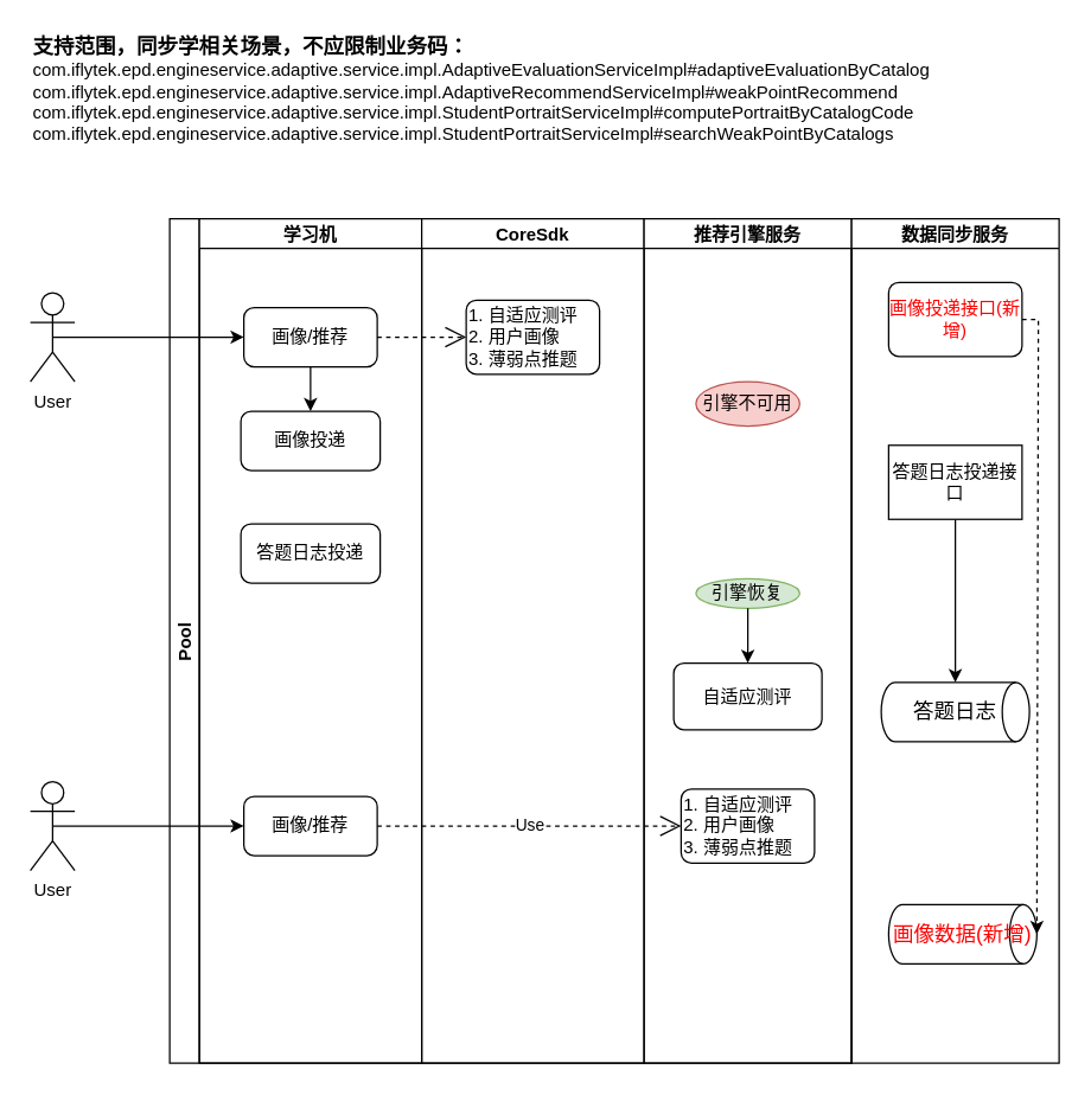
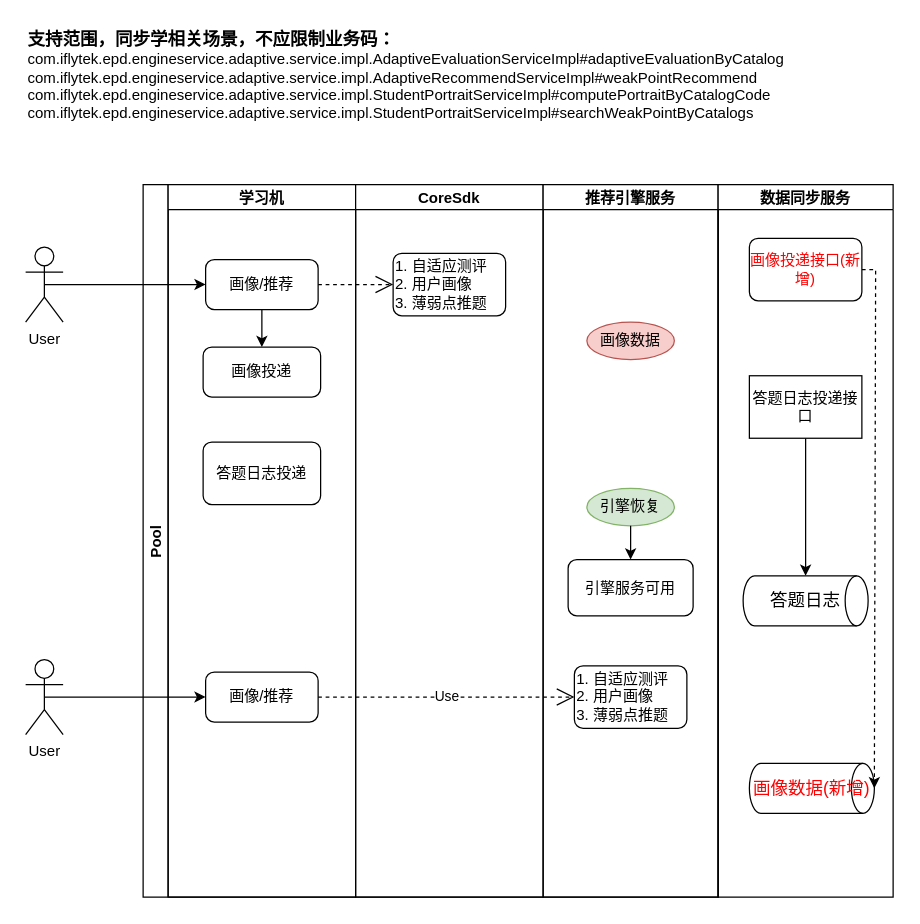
  <mxCell id="0" />
  <mxCell id="1" parent="0" />
  <mxCell id="2" value="Pool" style="swimlane;childLayout=stackLayout;resizeParent=1;resizeParentMax=0;startSize=20;horizontal=0;horizontalStack=1;strokeWidth=1;" vertex="1" parent="1"><mxGeometry x="114" y="147" width="460" height="570" as="geometry" /></mxCell>
  <mxCell id="3" value="学习机" style="swimlane;startSize=20;strokeWidth=1;" vertex="1" parent="2"><mxGeometry x="20" width="150" height="570" as="geometry" /></mxCell>
  <mxCell id="4" style="edgeStyle=orthogonalEdgeStyle;rounded=0;orthogonalLoop=1;jettySize=auto;html=1;exitX=0.5;exitY=1;exitDx=0;exitDy=0;fontFamily=Helvetica;strokeWidth=1;" edge="1" parent="3" source="5" target="6"><mxGeometry relative="1" as="geometry" /></mxCell>
  <mxCell id="5" value="画像/推荐" style="rounded=1;whiteSpace=wrap;html=1;absoluteArcSize=1;arcSize=14;strokeWidth=1;" vertex="1" parent="3"><mxGeometry x="30" y="60" width="90" height="40" as="geometry" /></mxCell>
  <mxCell id="6" value="画像投递" style="rounded=1;whiteSpace=wrap;html=1;absoluteArcSize=1;arcSize=14;strokeWidth=1;fontFamily=Helvetica;" vertex="1" parent="3"><mxGeometry x="28" y="130" width="94" height="40" as="geometry" /></mxCell>
  <mxCell id="7" value="画像/推荐" style="rounded=1;whiteSpace=wrap;html=1;absoluteArcSize=1;arcSize=14;strokeWidth=1;" vertex="1" parent="3"><mxGeometry x="30" y="390" width="90" height="40" as="geometry" /></mxCell>
- <mxCell id="8" value="答题日志投递" style="rounded=1;whiteSpace=wrap;html=1;absoluteArcSize=1;arcSize=14;strokeWidth=1;fontFamily=Helvetica;" vertex="1" parent="3"><mxGeometry x="28" y="206" width="94" height="40" as="geometry" /></mxCell>
+ <mxCell id="8" value="答题日志投递" style="rounded=1;whiteSpace=wrap;html=1;absoluteArcSize=1;arcSize=14;strokeWidth=1;fontFamily=Helvetica;" vertex="1" parent="3"><mxGeometry x="28" y="206" width="94" height="50" as="geometry" /></mxCell>
  <mxCell id="9" value="CoreSdk" style="swimlane;startSize=20;strokeWidth=1;" vertex="1" parent="2"><mxGeometry x="170" width="150" height="570" as="geometry" /></mxCell>
  <mxCell id="10" value="&lt;span&gt;1. 自适应测评&lt;/span&gt;&lt;br&gt;&lt;span&gt;2. 用户画像&lt;/span&gt;&lt;br&gt;&lt;span&gt;3. 薄弱点推题&lt;/span&gt;" style="rounded=1;whiteSpace=wrap;html=1;absoluteArcSize=1;arcSize=14;strokeWidth=1;align=left;" vertex="1" parent="9"><mxGeometry x="30" y="55" width="90" height="50" as="geometry" /></mxCell>
  <mxCell id="11" value="" style="endArrow=open;endSize=12;dashed=1;html=1;rounded=0;fontFamily=Helvetica;exitX=1;exitY=0.5;exitDx=0;exitDy=0;entryX=0;entryY=0.5;entryDx=0;entryDy=0;strokeWidth=1;" edge="1" parent="2" source="5" target="10"><mxGeometry width="160" relative="1" as="geometry"><mxPoint x="216" y="230" as="sourcePoint" /><mxPoint x="376" y="230" as="targetPoint" /></mxGeometry></mxCell>
  <mxCell id="12" value="Use" style="endArrow=open;endSize=12;dashed=1;html=1;rounded=0;fontFamily=Helvetica;exitX=1;exitY=0.5;exitDx=0;exitDy=0;entryX=0;entryY=0.5;entryDx=0;entryDy=0;strokeWidth=1;" edge="1" parent="2" source="7" target="18"><mxGeometry width="160" relative="1" as="geometry"><mxPoint x="216" y="290" as="sourcePoint" /><mxPoint x="376" y="290" as="targetPoint" /></mxGeometry></mxCell>
  <mxCell id="13" value="推荐引擎服务" style="swimlane;startSize=20;strokeWidth=1;" vertex="1" parent="2"><mxGeometry x="320" width="140" height="570" as="geometry" /></mxCell>
- <mxCell id="14" value="引擎不可用" style="strokeWidth=1;html=1;shape=mxgraph.flowchart.start_1;whiteSpace=wrap;fillColor=#f8cecc;strokeColor=#b85450;" vertex="1" parent="13"><mxGeometry x="35" y="110" width="70" height="30" as="geometry" /></mxCell>
- <mxCell id="15" value="引擎恢复" style="strokeWidth=1;html=1;shape=mxgraph.flowchart.start_1;whiteSpace=wrap;fillColor=#d5e8d4;strokeColor=#82b366;" vertex="1" parent="13"><mxGeometry x="35" y="243" width="70" height="20" as="geometry" /></mxCell>
+ <mxCell id="14" value="画像数据" style="strokeWidth=1;html=1;shape=mxgraph.flowchart.start_1;whiteSpace=wrap;fillColor=#f8cecc;strokeColor=#b85450;" vertex="1" parent="13"><mxGeometry x="35" y="110" width="70" height="30" as="geometry" /></mxCell>
+ <mxCell id="15" value="引擎恢复" style="strokeWidth=1;html=1;shape=mxgraph.flowchart.start_1;whiteSpace=wrap;fillColor=#d5e8d4;strokeColor=#82b366;" vertex="1" parent="13"><mxGeometry x="35" y="243" width="70" height="30" as="geometry" /></mxCell>
  <mxCell id="16" style="edgeStyle=orthogonalEdgeStyle;rounded=0;orthogonalLoop=1;jettySize=auto;html=1;exitX=0.5;exitY=1;exitDx=0;exitDy=0;entryX=0.5;entryY=0;entryDx=0;entryDy=0;fontFamily=Helvetica;exitPerimeter=0;strokeWidth=1;" edge="1" parent="13" source="15" target="17"><mxGeometry relative="1" as="geometry"><mxPoint x="70" y="295" as="sourcePoint" /></mxGeometry></mxCell>
- <mxCell id="17" value="自适应测评" style="rounded=1;whiteSpace=wrap;html=1;absoluteArcSize=1;arcSize=14;strokeWidth=1;fontFamily=Helvetica;" vertex="1" parent="13"><mxGeometry x="20" y="300" width="100" height="45" as="geometry" /></mxCell>
+ <mxCell id="17" value="引擎服务可用" style="rounded=1;whiteSpace=wrap;html=1;absoluteArcSize=1;arcSize=14;strokeWidth=1;fontFamily=Helvetica;" vertex="1" parent="13"><mxGeometry x="20" y="300" width="100" height="45" as="geometry" /></mxCell>
  <mxCell id="18" value="&lt;span&gt;1. 自适应测评&lt;/span&gt;&lt;br&gt;&lt;span&gt;2. 用户画像&lt;/span&gt;&lt;br&gt;&lt;span&gt;3. 薄弱点推题&lt;/span&gt;" style="rounded=1;whiteSpace=wrap;html=1;absoluteArcSize=1;arcSize=14;strokeWidth=1;align=left;" vertex="1" parent="13"><mxGeometry x="25" y="385" width="90" height="50" as="geometry" /></mxCell>
  <mxCell id="19" style="edgeStyle=orthogonalEdgeStyle;rounded=0;orthogonalLoop=1;jettySize=auto;html=1;exitX=0.5;exitY=0.5;exitDx=0;exitDy=0;exitPerimeter=0;entryX=0;entryY=0.5;entryDx=0;entryDy=0;fontFamily=Helvetica;strokeWidth=1;" edge="1" parent="1" source="20" target="5"><mxGeometry relative="1" as="geometry" /></mxCell>
  <mxCell id="20" value="User" style="shape=umlActor;verticalLabelPosition=bottom;verticalAlign=top;html=1;outlineConnect=0;strokeWidth=1;" vertex="1" parent="1"><mxGeometry x="20" y="197" width="30" height="60" as="geometry" /></mxCell>
  <mxCell id="21" style="edgeStyle=orthogonalEdgeStyle;rounded=0;orthogonalLoop=1;jettySize=auto;html=1;exitX=0.5;exitY=0.5;exitDx=0;exitDy=0;exitPerimeter=0;entryX=0;entryY=0.5;entryDx=0;entryDy=0;fontFamily=Helvetica;strokeWidth=1;" edge="1" parent="1" source="22" target="7"><mxGeometry relative="1" as="geometry" /></mxCell>
  <mxCell id="22" value="User" style="shape=umlActor;verticalLabelPosition=bottom;verticalAlign=top;html=1;outlineConnect=0;strokeWidth=1;" vertex="1" parent="1"><mxGeometry x="20" y="527" width="30" height="60" as="geometry" /></mxCell>
  <mxCell id="23" value="&lt;b&gt;&lt;font style=&quot;font-size: 14px&quot;&gt;支持范围，同步学相关场景，不应限制业务码：&lt;/font&gt;&lt;/b&gt;&lt;br&gt;com.iflytek.epd.engineservice.adaptive.service.impl.AdaptiveEvaluationServiceImpl#adaptiveEvaluationByCatalog&lt;br&gt;com.iflytek.epd.engineservice.adaptive.service.impl.AdaptiveRecommendServiceImpl#weakPointRecommend&lt;br&gt;com.iflytek.epd.engineservice.adaptive.service.impl.StudentPortraitServiceImpl#computePortraitByCatalogCode&lt;br&gt;com.iflytek.epd.engineservice.adaptive.service.impl.StudentPortraitServiceImpl#searchWeakPointByCatalogs" style="text;html=1;strokeColor=none;fillColor=none;align=left;verticalAlign=middle;whiteSpace=wrap;rounded=0;fontFamily=Helvetica;strokeWidth=1;" vertex="1" parent="1"><mxGeometry x="20" y="20" width="616" height="80" as="geometry" /></mxCell>
  <mxCell id="24" value="数据同步服务" style="swimlane;startSize=20;strokeWidth=1;" vertex="1" parent="1"><mxGeometry x="574" y="147" width="140" height="570" as="geometry" /></mxCell>
  <mxCell id="25" value="画像数据(新增)" style="strokeWidth=1;html=1;shape=mxgraph.flowchart.direct_data;whiteSpace=wrap;fontFamily=Helvetica;fontSize=14;fontColor=#FF0000;" vertex="1" parent="24"><mxGeometry x="25" y="463" width="100" height="40" as="geometry" /></mxCell>
  <mxCell id="26" value="&lt;font color=&quot;#000000&quot;&gt;答题日志&lt;/font&gt;" style="strokeWidth=1;html=1;shape=mxgraph.flowchart.direct_data;whiteSpace=wrap;fontFamily=Helvetica;fontSize=14;fontColor=#FF0000;" vertex="1" parent="24"><mxGeometry x="20" y="313" width="100" height="40" as="geometry" /></mxCell>
  <mxCell id="27" style="edgeStyle=orthogonalEdgeStyle;rounded=0;orthogonalLoop=1;jettySize=auto;html=1;exitX=1;exitY=0.5;exitDx=0;exitDy=0;entryX=1;entryY=0.5;entryDx=0;entryDy=0;entryPerimeter=0;fontFamily=Helvetica;fontSize=14;fontColor=#000000;strokeWidth=1;jumpStyle=arc;dashed=1;" edge="1" parent="24" source="28" target="25"><mxGeometry relative="1" as="geometry"><Array as="points"><mxPoint x="126" y="68" /><mxPoint x="126" y="403" /></Array></mxGeometry></mxCell>
  <mxCell id="28" value="&lt;font color=&quot;#ff0000&quot;&gt;画像投递接口(新增)&lt;/font&gt;" style="rounded=1;whiteSpace=wrap;html=1;absoluteArcSize=1;arcSize=14;strokeWidth=1;fontFamily=Helvetica;" vertex="1" parent="24"><mxGeometry x="25" y="43" width="90" height="50" as="geometry" /></mxCell>
  <mxCell id="29" style="edgeStyle=orthogonalEdgeStyle;rounded=0;jumpStyle=arc;orthogonalLoop=1;jettySize=auto;html=1;exitX=0.5;exitY=1;exitDx=0;exitDy=0;entryX=0.5;entryY=0;entryDx=0;entryDy=0;entryPerimeter=0;fontFamily=Helvetica;fontSize=14;fontColor=#FF0000;strokeWidth=1;" edge="1" parent="24" source="30" target="26"><mxGeometry relative="1" as="geometry" /></mxCell>
  <mxCell id="30" value="答题日志投递接口" style="whiteSpace=wrap;html=1;absoluteArcSize=1;arcSize=14;strokeWidth=1;fontFamily=Helvetica;rounded=0;" vertex="1" parent="24"><mxGeometry x="25" y="153" width="90" height="50" as="geometry" /></mxCell>
